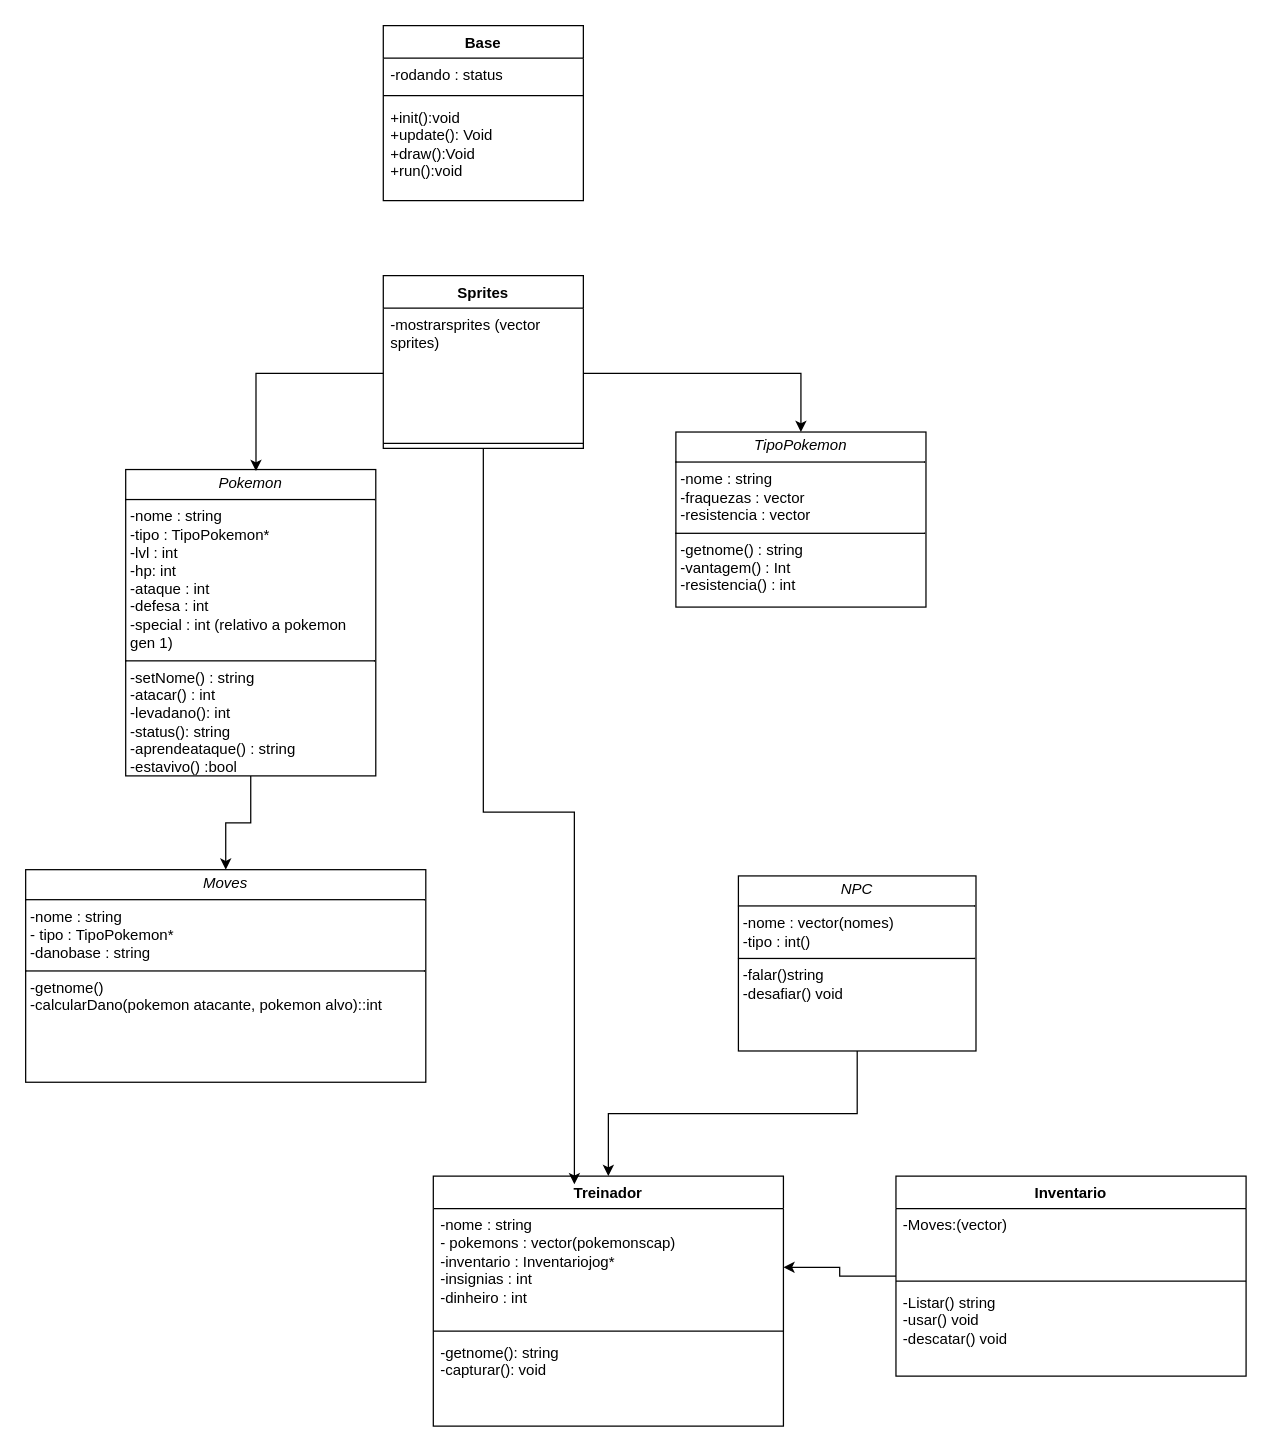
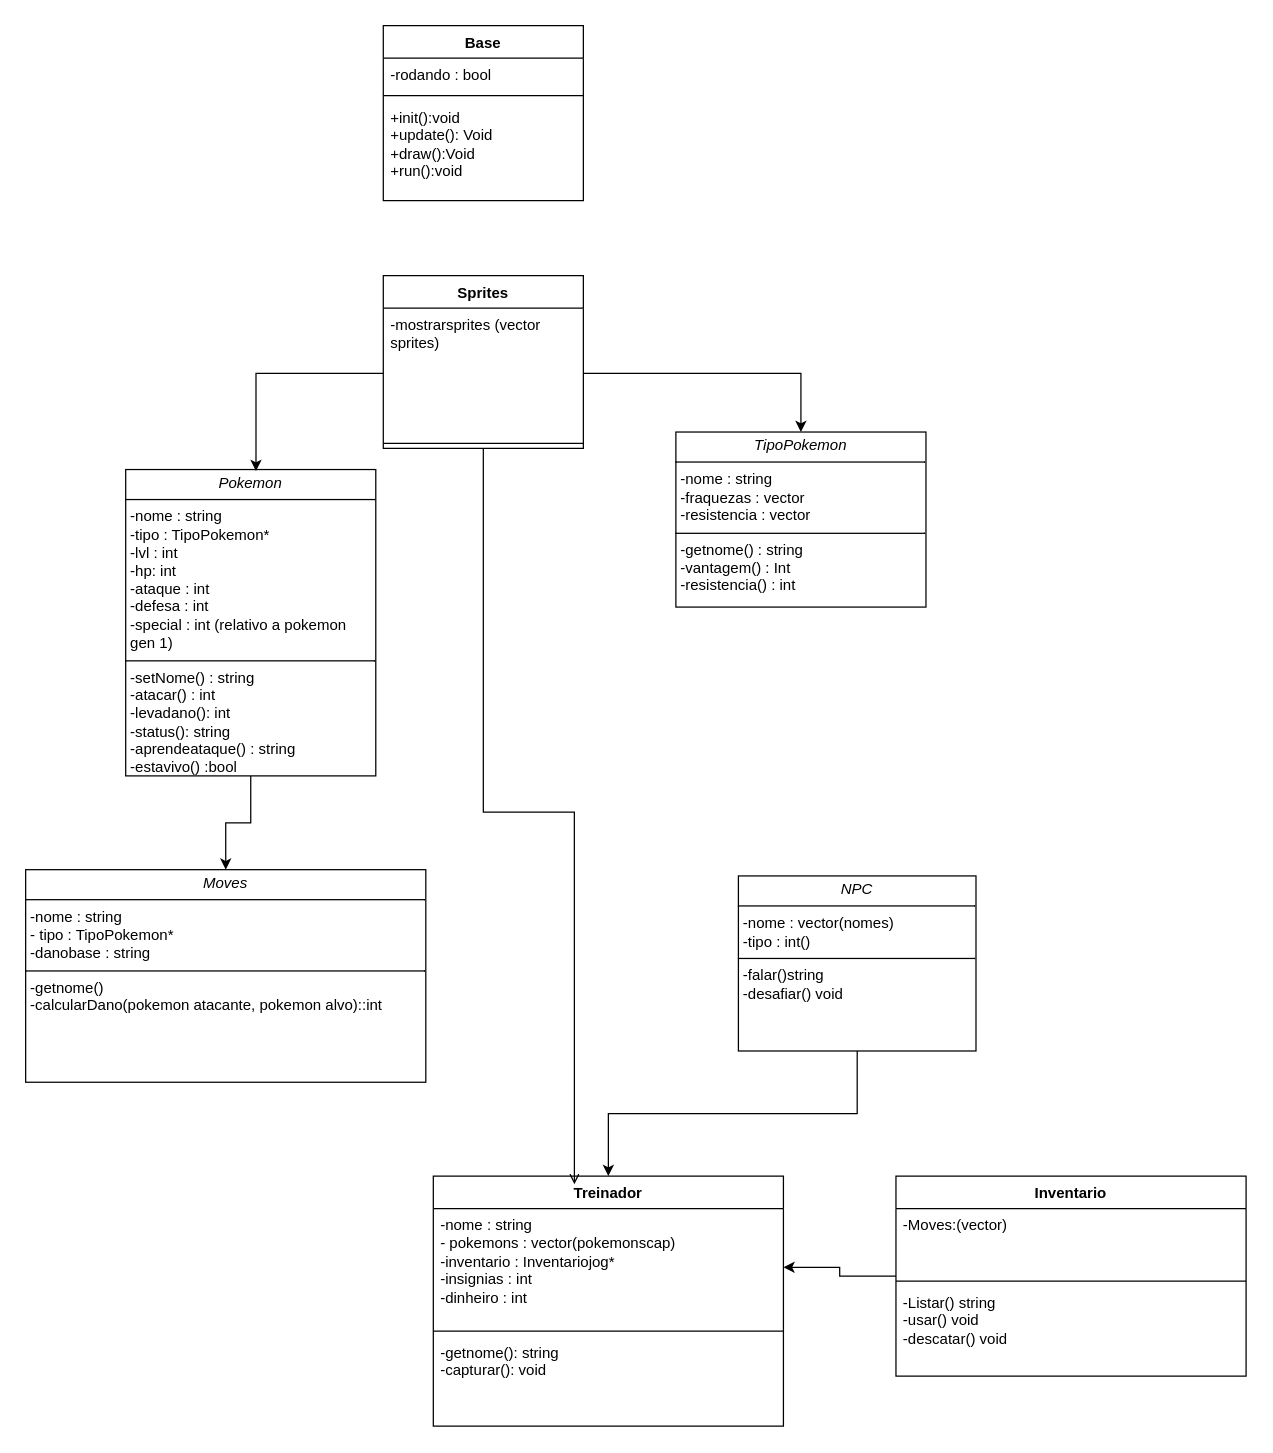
  <mxCell id="0" />
  <mxCell id="1" parent="0" />
  <mxCell id="2" value="" style="edgeStyle=orthogonalEdgeStyle;rounded=0;orthogonalLoop=1;jettySize=auto;html=1;" edge="1" parent="1" source="3" target="5"><mxGeometry relative="1" as="geometry" /></mxCell>
  <mxCell id="3" value="&lt;p style=&quot;margin:0px;margin-top:4px;text-align:center;&quot;&gt;&lt;i&gt;Pokemon&lt;/i&gt;&lt;/p&gt;&lt;hr size=&quot;1&quot; style=&quot;border-style:solid;&quot;&gt;&lt;p style=&quot;margin:0px;margin-left:4px;&quot;&gt;-nome : string&lt;br&gt;-tipo : TipoPokemon*&lt;/p&gt;&lt;p style=&quot;margin:0px;margin-left:4px;&quot;&gt;-lvl : int&lt;/p&gt;&lt;p style=&quot;margin:0px;margin-left:4px;&quot;&gt;-hp: int&lt;/p&gt;&lt;p style=&quot;margin:0px;margin-left:4px;&quot;&gt;-ataque : int&lt;/p&gt;&lt;p style=&quot;margin:0px;margin-left:4px;&quot;&gt;-defesa : int&lt;/p&gt;&lt;p style=&quot;margin:0px;margin-left:4px;&quot;&gt;-special : int (relativo a pokemon gen 1)&lt;/p&gt;&lt;hr size=&quot;1&quot; style=&quot;border-style:solid;&quot;&gt;&lt;p style=&quot;margin:0px;margin-left:4px;&quot;&gt;-setNome() : string&lt;/p&gt;&lt;p style=&quot;margin:0px;margin-left:4px;&quot;&gt;-atacar() : int&lt;/p&gt;&lt;p style=&quot;margin:0px;margin-left:4px;&quot;&gt;-levadano(): int&lt;/p&gt;&lt;p style=&quot;margin:0px;margin-left:4px;&quot;&gt;-status(): string&lt;/p&gt;&lt;p style=&quot;margin:0px;margin-left:4px;&quot;&gt;-aprendeataque() : string&lt;/p&gt;&lt;p style=&quot;margin:0px;margin-left:4px;&quot;&gt;-estavivo() :bool&lt;/p&gt;" style="verticalAlign=top;align=left;overflow=fill;html=1;whiteSpace=wrap;" vertex="1" parent="1"><mxGeometry x="100" y="375" width="200" height="245" as="geometry" /></mxCell>
  <mxCell id="4" value="&lt;p style=&quot;margin:0px;margin-top:4px;text-align:center;&quot;&gt;&lt;i&gt;TipoPokemon&lt;/i&gt;&lt;/p&gt;&lt;hr size=&quot;1&quot; style=&quot;border-style:solid;&quot;&gt;&lt;p style=&quot;margin:0px;margin-left:4px;&quot;&gt;-nome : string&lt;br&gt;&lt;/p&gt;&lt;p style=&quot;margin:0px;margin-left:4px;&quot;&gt;-fraquezas : vector&lt;/p&gt;&lt;p style=&quot;margin:0px;margin-left:4px;&quot;&gt;-resistencia : vector&lt;/p&gt;&lt;hr size=&quot;1&quot; style=&quot;border-style:solid;&quot;&gt;&lt;p style=&quot;margin:0px;margin-left:4px;&quot;&gt;-getnome() : string&lt;/p&gt;&lt;p style=&quot;margin:0px;margin-left:4px;&quot;&gt;-vantagem() : Int&lt;/p&gt;&lt;p style=&quot;margin:0px;margin-left:4px;&quot;&gt;-resistencia() : int&lt;/p&gt;&lt;p style=&quot;margin:0px;margin-left:4px;&quot;&gt;&lt;br&gt;&lt;/p&gt;" style="verticalAlign=top;align=left;overflow=fill;html=1;whiteSpace=wrap;" vertex="1" parent="1"><mxGeometry x="540" y="345" width="200" height="140" as="geometry" /></mxCell>
  <mxCell id="5" value="&lt;p style=&quot;margin:0px;margin-top:4px;text-align:center;&quot;&gt;&lt;i&gt;Moves&lt;/i&gt;&lt;/p&gt;&lt;hr size=&quot;1&quot; style=&quot;border-style:solid;&quot;&gt;&lt;p style=&quot;margin:0px;margin-left:4px;&quot;&gt;-nome : string&lt;/p&gt;&lt;p style=&quot;margin:0px;margin-left:4px;&quot;&gt;- tipo : TipoPokemon*&lt;/p&gt;&lt;p style=&quot;margin:0px;margin-left:4px;&quot;&gt;-danobase : string&lt;/p&gt;&lt;hr size=&quot;1&quot; style=&quot;border-style:solid;&quot;&gt;&lt;p style=&quot;margin:0px;margin-left:4px;&quot;&gt;-getnome()&lt;/p&gt;&lt;p style=&quot;margin:0px;margin-left:4px;&quot;&gt;-calcularDano(pokemon atacante, pokemon alvo)::int&lt;/p&gt;" style="verticalAlign=top;align=left;overflow=fill;html=1;whiteSpace=wrap;" vertex="1" parent="1"><mxGeometry x="20" y="695" width="320" height="170" as="geometry" /></mxCell>
  <mxCell id="6" style="edgeStyle=orthogonalEdgeStyle;rounded=0;orthogonalLoop=1;jettySize=auto;html=1;exitX=0.5;exitY=1;exitDx=0;exitDy=0;entryX=0.5;entryY=0;entryDx=0;entryDy=0;" edge="1" parent="1" source="7" target="12"><mxGeometry relative="1" as="geometry" /></mxCell>
  <mxCell id="7" value="&lt;p style=&quot;margin:0px;margin-top:4px;text-align:center;&quot;&gt;&lt;i&gt;NPC&lt;/i&gt;&lt;/p&gt;&lt;hr size=&quot;1&quot; style=&quot;border-style:solid;&quot;&gt;&lt;p style=&quot;margin:0px;margin-left:4px;&quot;&gt;-nome : vector(nomes)&lt;/p&gt;&lt;p style=&quot;margin:0px;margin-left:4px;&quot;&gt;-tipo : int()&lt;br&gt;&lt;/p&gt;&lt;hr size=&quot;1&quot; style=&quot;border-style:solid;&quot;&gt;&lt;p style=&quot;margin:0px;margin-left:4px;&quot;&gt;-falar()string&lt;/p&gt;&lt;p style=&quot;margin:0px;margin-left:4px;&quot;&gt;-desafiar() void&lt;/p&gt;" style="verticalAlign=top;align=left;overflow=fill;html=1;whiteSpace=wrap;" vertex="1" parent="1"><mxGeometry x="590" y="700" width="190" height="140" as="geometry" /></mxCell>
  <mxCell id="8" value="Base" style="swimlane;fontStyle=1;align=center;verticalAlign=top;childLayout=stackLayout;horizontal=1;startSize=26;horizontalStack=0;resizeParent=1;resizeParentMax=0;resizeLast=0;collapsible=1;marginBottom=0;whiteSpace=wrap;html=1;" vertex="1" parent="1"><mxGeometry x="306" width="160" height="140" as="geometry" y="20" /></mxCell>
- <mxCell id="9" value="-rodando : status" style="text;strokeColor=none;fillColor=none;align=left;verticalAlign=top;spacingLeft=4;spacingRight=4;overflow=hidden;rotatable=0;points=[[0,0.5],[1,0.5]];portConstraint=eastwest;whiteSpace=wrap;html=1;" vertex="1" parent="8"><mxGeometry y="26" width="160" height="26" as="geometry" /></mxCell>
+ <mxCell id="9" value="-rodando : bool" style="text;strokeColor=none;fillColor=none;align=left;verticalAlign=top;spacingLeft=4;spacingRight=4;overflow=hidden;rotatable=0;points=[[0,0.5],[1,0.5]];portConstraint=eastwest;whiteSpace=wrap;html=1;" vertex="1" parent="8"><mxGeometry y="26" width="160" height="26" as="geometry" /></mxCell>
  <mxCell id="10" value="" style="line;strokeWidth=1;fillColor=none;align=left;verticalAlign=middle;spacingTop=-1;spacingLeft=3;spacingRight=3;rotatable=0;labelPosition=right;points=[];portConstraint=eastwest;strokeColor=inherit;" vertex="1" parent="8"><mxGeometry y="52" width="160" height="8" as="geometry" /></mxCell>
  <mxCell id="11" value="+init():void&lt;br&gt;+update(): Void&lt;br&gt;+draw():Void&lt;br&gt;+run():void" style="text;strokeColor=none;fillColor=none;align=left;verticalAlign=top;spacingLeft=4;spacingRight=4;overflow=hidden;rotatable=0;points=[[0,0.5],[1,0.5]];portConstraint=eastwest;whiteSpace=wrap;html=1;" vertex="1" parent="8"><mxGeometry y="60" width="160" height="80" as="geometry" /></mxCell>
  <mxCell id="12" value="Treinador" style="swimlane;fontStyle=1;align=center;verticalAlign=top;childLayout=stackLayout;horizontal=1;startSize=26;horizontalStack=0;resizeParent=1;resizeParentMax=0;resizeLast=0;collapsible=1;marginBottom=0;whiteSpace=wrap;html=1;" vertex="1" parent="1"><mxGeometry x="346" y="940" width="280" height="200" as="geometry" /></mxCell>
  <mxCell id="13" value="-nome : string&lt;div&gt;- pokemons : vector(pokemonscap)&lt;/div&gt;&lt;div&gt;-inventario : Inventariojog*&lt;/div&gt;&lt;div&gt;-insignias : int&lt;/div&gt;&lt;div&gt;-dinheiro : int&lt;/div&gt;&lt;div&gt;&lt;br&gt;&lt;/div&gt;" style="text;strokeColor=none;fillColor=none;align=left;verticalAlign=top;spacingLeft=4;spacingRight=4;overflow=hidden;rotatable=0;points=[[0,0.5],[1,0.5]];portConstraint=eastwest;whiteSpace=wrap;html=1;" vertex="1" parent="12"><mxGeometry y="26" width="280" height="94" as="geometry" /></mxCell>
  <mxCell id="14" value="" style="line;strokeWidth=1;fillColor=none;align=left;verticalAlign=middle;spacingTop=-1;spacingLeft=3;spacingRight=3;rotatable=0;labelPosition=right;points=[];portConstraint=eastwest;strokeColor=inherit;" vertex="1" parent="12"><mxGeometry y="120" width="280" height="8" as="geometry" /></mxCell>
  <mxCell id="15" value="-getnome(): string&lt;div&gt;-capturar(): void&amp;nbsp;&lt;/div&gt;&lt;div&gt;&lt;br&gt;&lt;/div&gt;" style="text;strokeColor=none;fillColor=none;align=left;verticalAlign=top;spacingLeft=4;spacingRight=4;overflow=hidden;rotatable=0;points=[[0,0.5],[1,0.5]];portConstraint=eastwest;whiteSpace=wrap;html=1;" vertex="1" parent="12"><mxGeometry y="128" width="280" height="72" as="geometry" /></mxCell>
  <mxCell id="16" value="Sprites" style="swimlane;fontStyle=1;align=center;verticalAlign=top;childLayout=stackLayout;horizontal=1;startSize=26;horizontalStack=0;resizeParent=1;resizeParentMax=0;resizeLast=0;collapsible=1;marginBottom=0;whiteSpace=wrap;html=1;" vertex="1" parent="1"><mxGeometry x="306" y="220" width="160" height="138" as="geometry" /></mxCell>
  <mxCell id="17" value="-mostrarsprites (vector sprites)" style="text;strokeColor=none;fillColor=none;align=left;verticalAlign=top;spacingLeft=4;spacingRight=4;overflow=hidden;rotatable=0;points=[[0,0.5],[1,0.5]];portConstraint=eastwest;whiteSpace=wrap;html=1;" vertex="1" parent="16"><mxGeometry y="26" width="160" height="104" as="geometry" /></mxCell>
  <mxCell id="18" value="" style="line;strokeWidth=1;fillColor=none;align=left;verticalAlign=middle;spacingTop=-1;spacingLeft=3;spacingRight=3;rotatable=0;labelPosition=right;points=[];portConstraint=eastwest;strokeColor=inherit;" vertex="1" parent="16"><mxGeometry y="130" width="160" height="8" as="geometry" /></mxCell>
  <mxCell id="19" style="edgeStyle=orthogonalEdgeStyle;rounded=0;orthogonalLoop=1;jettySize=auto;html=1;entryX=0.521;entryY=0.005;entryDx=0;entryDy=0;entryPerimeter=0;" edge="1" parent="1" source="17" target="3"><mxGeometry relative="1" as="geometry" /></mxCell>
  <mxCell id="20" style="edgeStyle=orthogonalEdgeStyle;rounded=0;orthogonalLoop=1;jettySize=auto;html=1;entryX=0.5;entryY=0;entryDx=0;entryDy=0;" edge="1" parent="1" source="17" target="4"><mxGeometry relative="1" as="geometry" /></mxCell>
- <mxCell id="21" style="edgeStyle=orthogonalEdgeStyle;rounded=0;orthogonalLoop=1;jettySize=auto;html=1;entryX=0.403;entryY=0.033;entryDx=0;entryDy=0;entryPerimeter=0;" edge="1" parent="1" source="16" target="12"><mxGeometry relative="1" as="geometry" /></mxCell>
+ <mxCell id="21" style="edgeStyle=orthogonalEdgeStyle;rounded=0;orthogonalLoop=1;jettySize=auto;html=1;entryX=0.403;entryY=0.033;entryDx=0;entryDy=0;entryPerimeter=0;endArrow=open;" edge="1" parent="1" source="16" target="12"><mxGeometry relative="1" as="geometry" /></mxCell>
  <mxCell id="22" style="edgeStyle=orthogonalEdgeStyle;rounded=0;orthogonalLoop=1;jettySize=auto;html=1;" edge="1" parent="1" source="23" target="13"><mxGeometry relative="1" as="geometry" /></mxCell>
  <mxCell id="23" value="Inventario" style="swimlane;fontStyle=1;align=center;verticalAlign=top;childLayout=stackLayout;horizontal=1;startSize=26;horizontalStack=0;resizeParent=1;resizeParentMax=0;resizeLast=0;collapsible=1;marginBottom=0;whiteSpace=wrap;html=1;" vertex="1" parent="1"><mxGeometry x="716" y="940" width="280" height="160" as="geometry" /></mxCell>
  <mxCell id="24" value="-Moves:(vector)" style="text;strokeColor=none;fillColor=none;align=left;verticalAlign=top;spacingLeft=4;spacingRight=4;overflow=hidden;rotatable=0;points=[[0,0.5],[1,0.5]];portConstraint=eastwest;whiteSpace=wrap;html=1;" vertex="1" parent="23"><mxGeometry y="26" width="280" height="54" as="geometry" /></mxCell>
  <mxCell id="25" value="" style="line;strokeWidth=1;fillColor=none;align=left;verticalAlign=middle;spacingTop=-1;spacingLeft=3;spacingRight=3;rotatable=0;labelPosition=right;points=[];portConstraint=eastwest;strokeColor=inherit;" vertex="1" parent="23"><mxGeometry y="80" width="280" height="8" as="geometry" /></mxCell>
  <mxCell id="26" value="&lt;div&gt;-Listar() string&lt;/div&gt;&lt;div&gt;-usar() void&lt;/div&gt;&lt;div&gt;-descatar() void&lt;/div&gt;&lt;div&gt;&lt;br&gt;&lt;/div&gt;" style="text;strokeColor=none;fillColor=none;align=left;verticalAlign=top;spacingLeft=4;spacingRight=4;overflow=hidden;rotatable=0;points=[[0,0.5],[1,0.5]];portConstraint=eastwest;whiteSpace=wrap;html=1;" vertex="1" parent="23"><mxGeometry y="88" width="280" height="72" as="geometry" /></mxCell>
